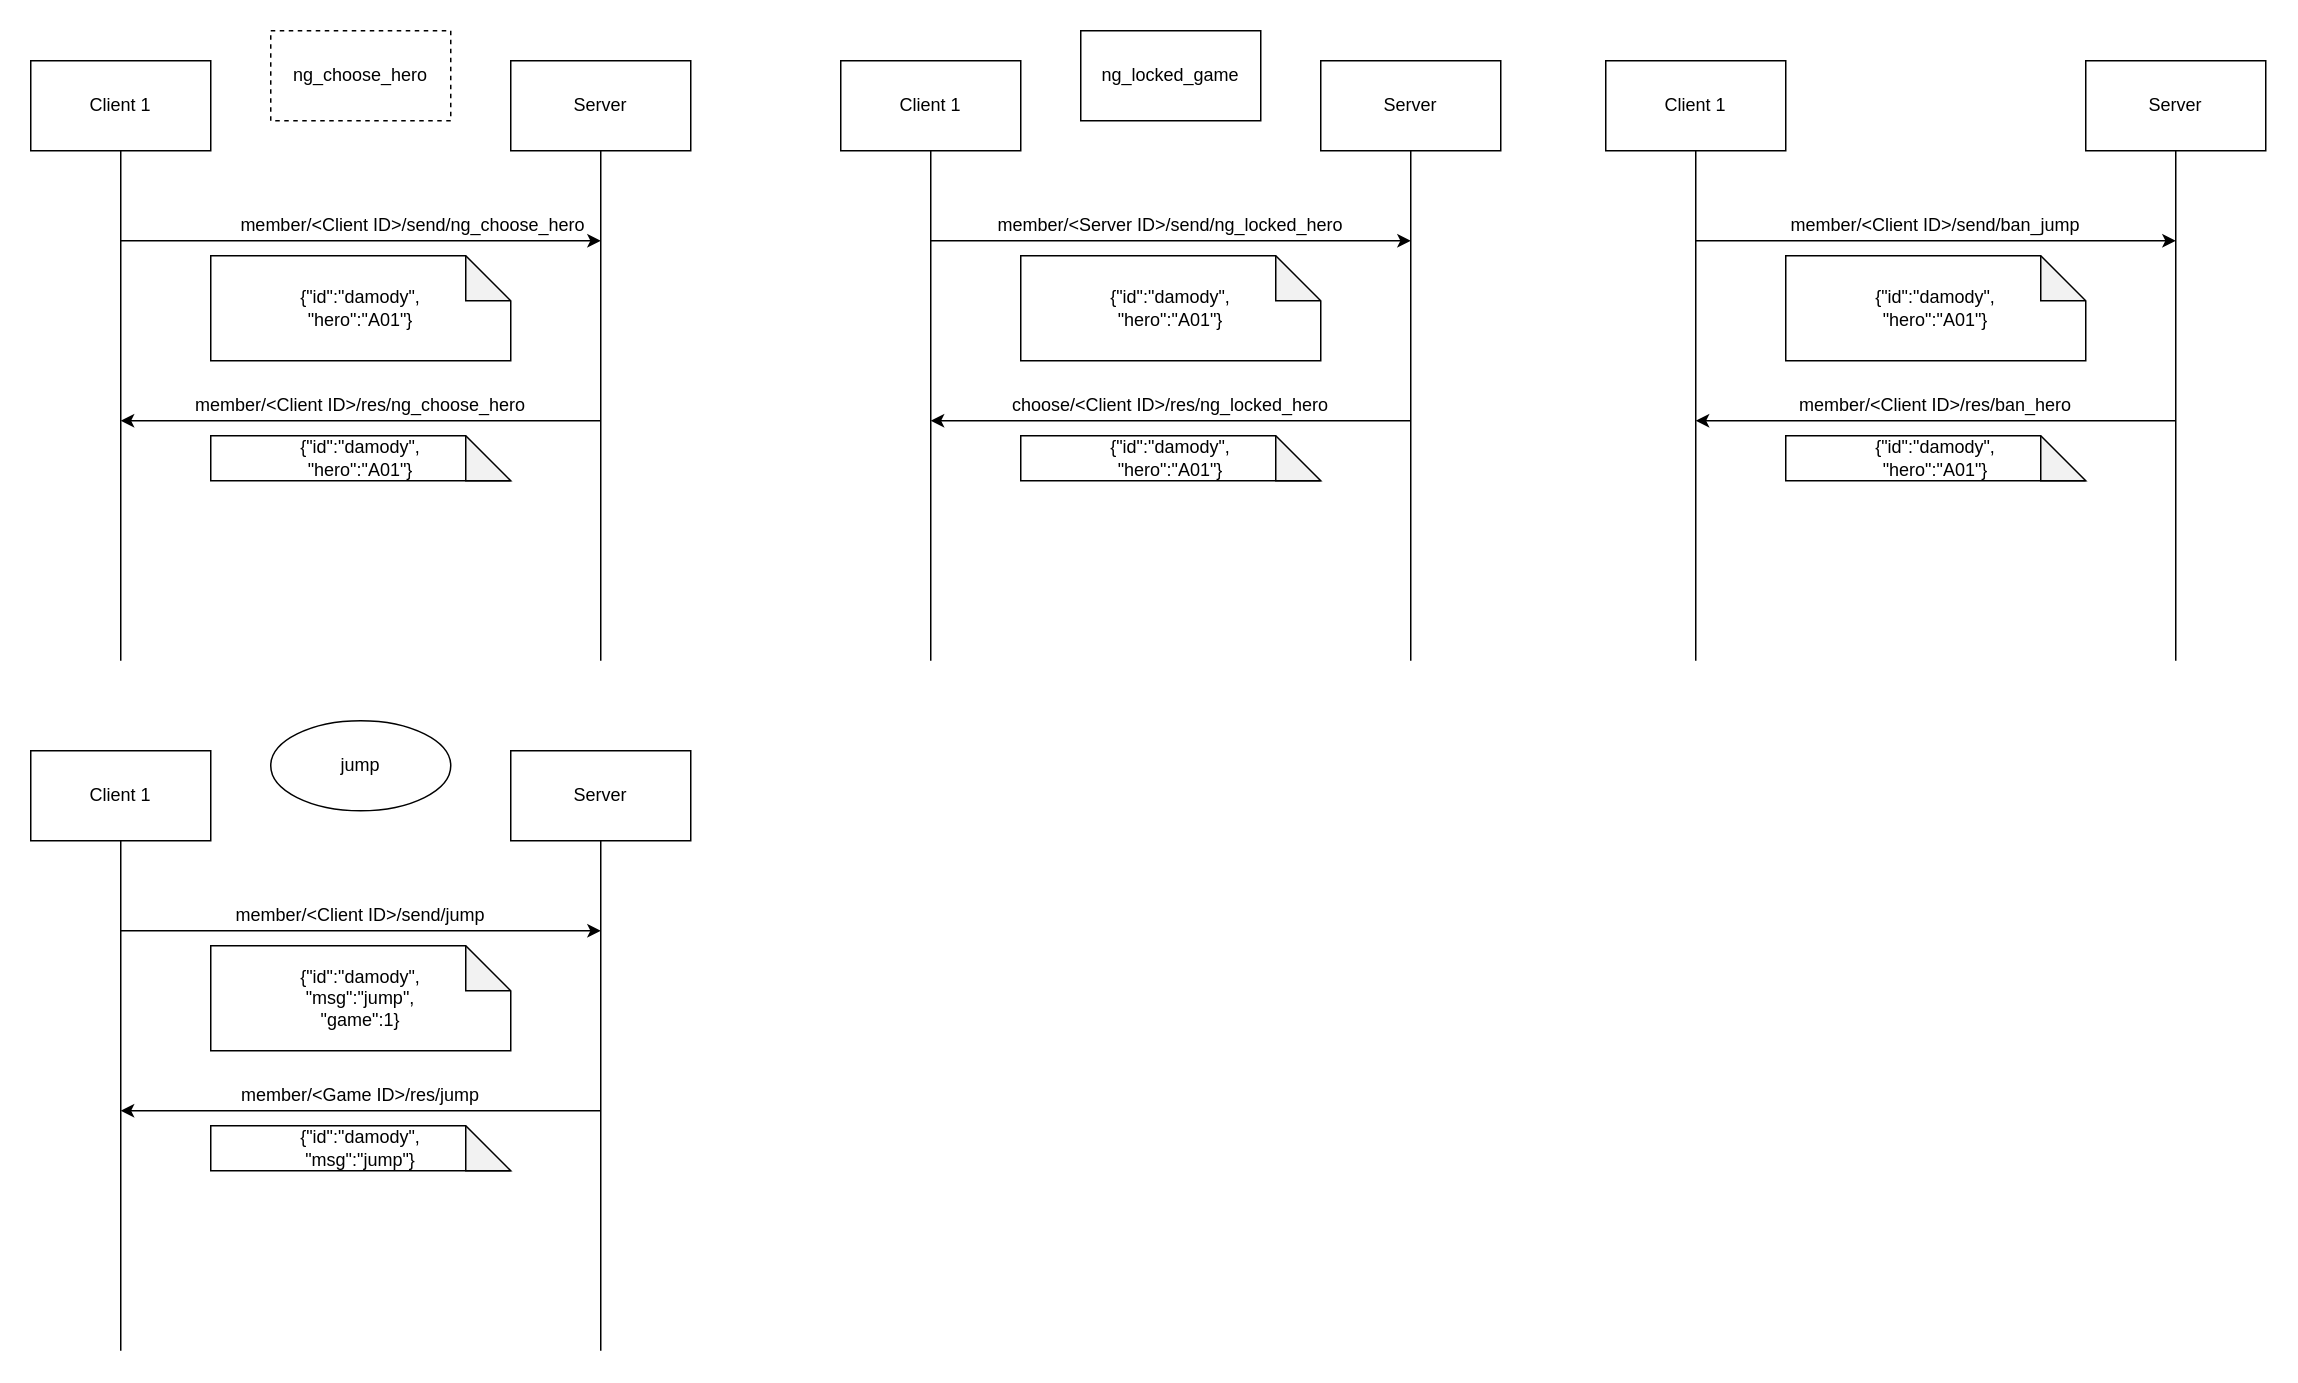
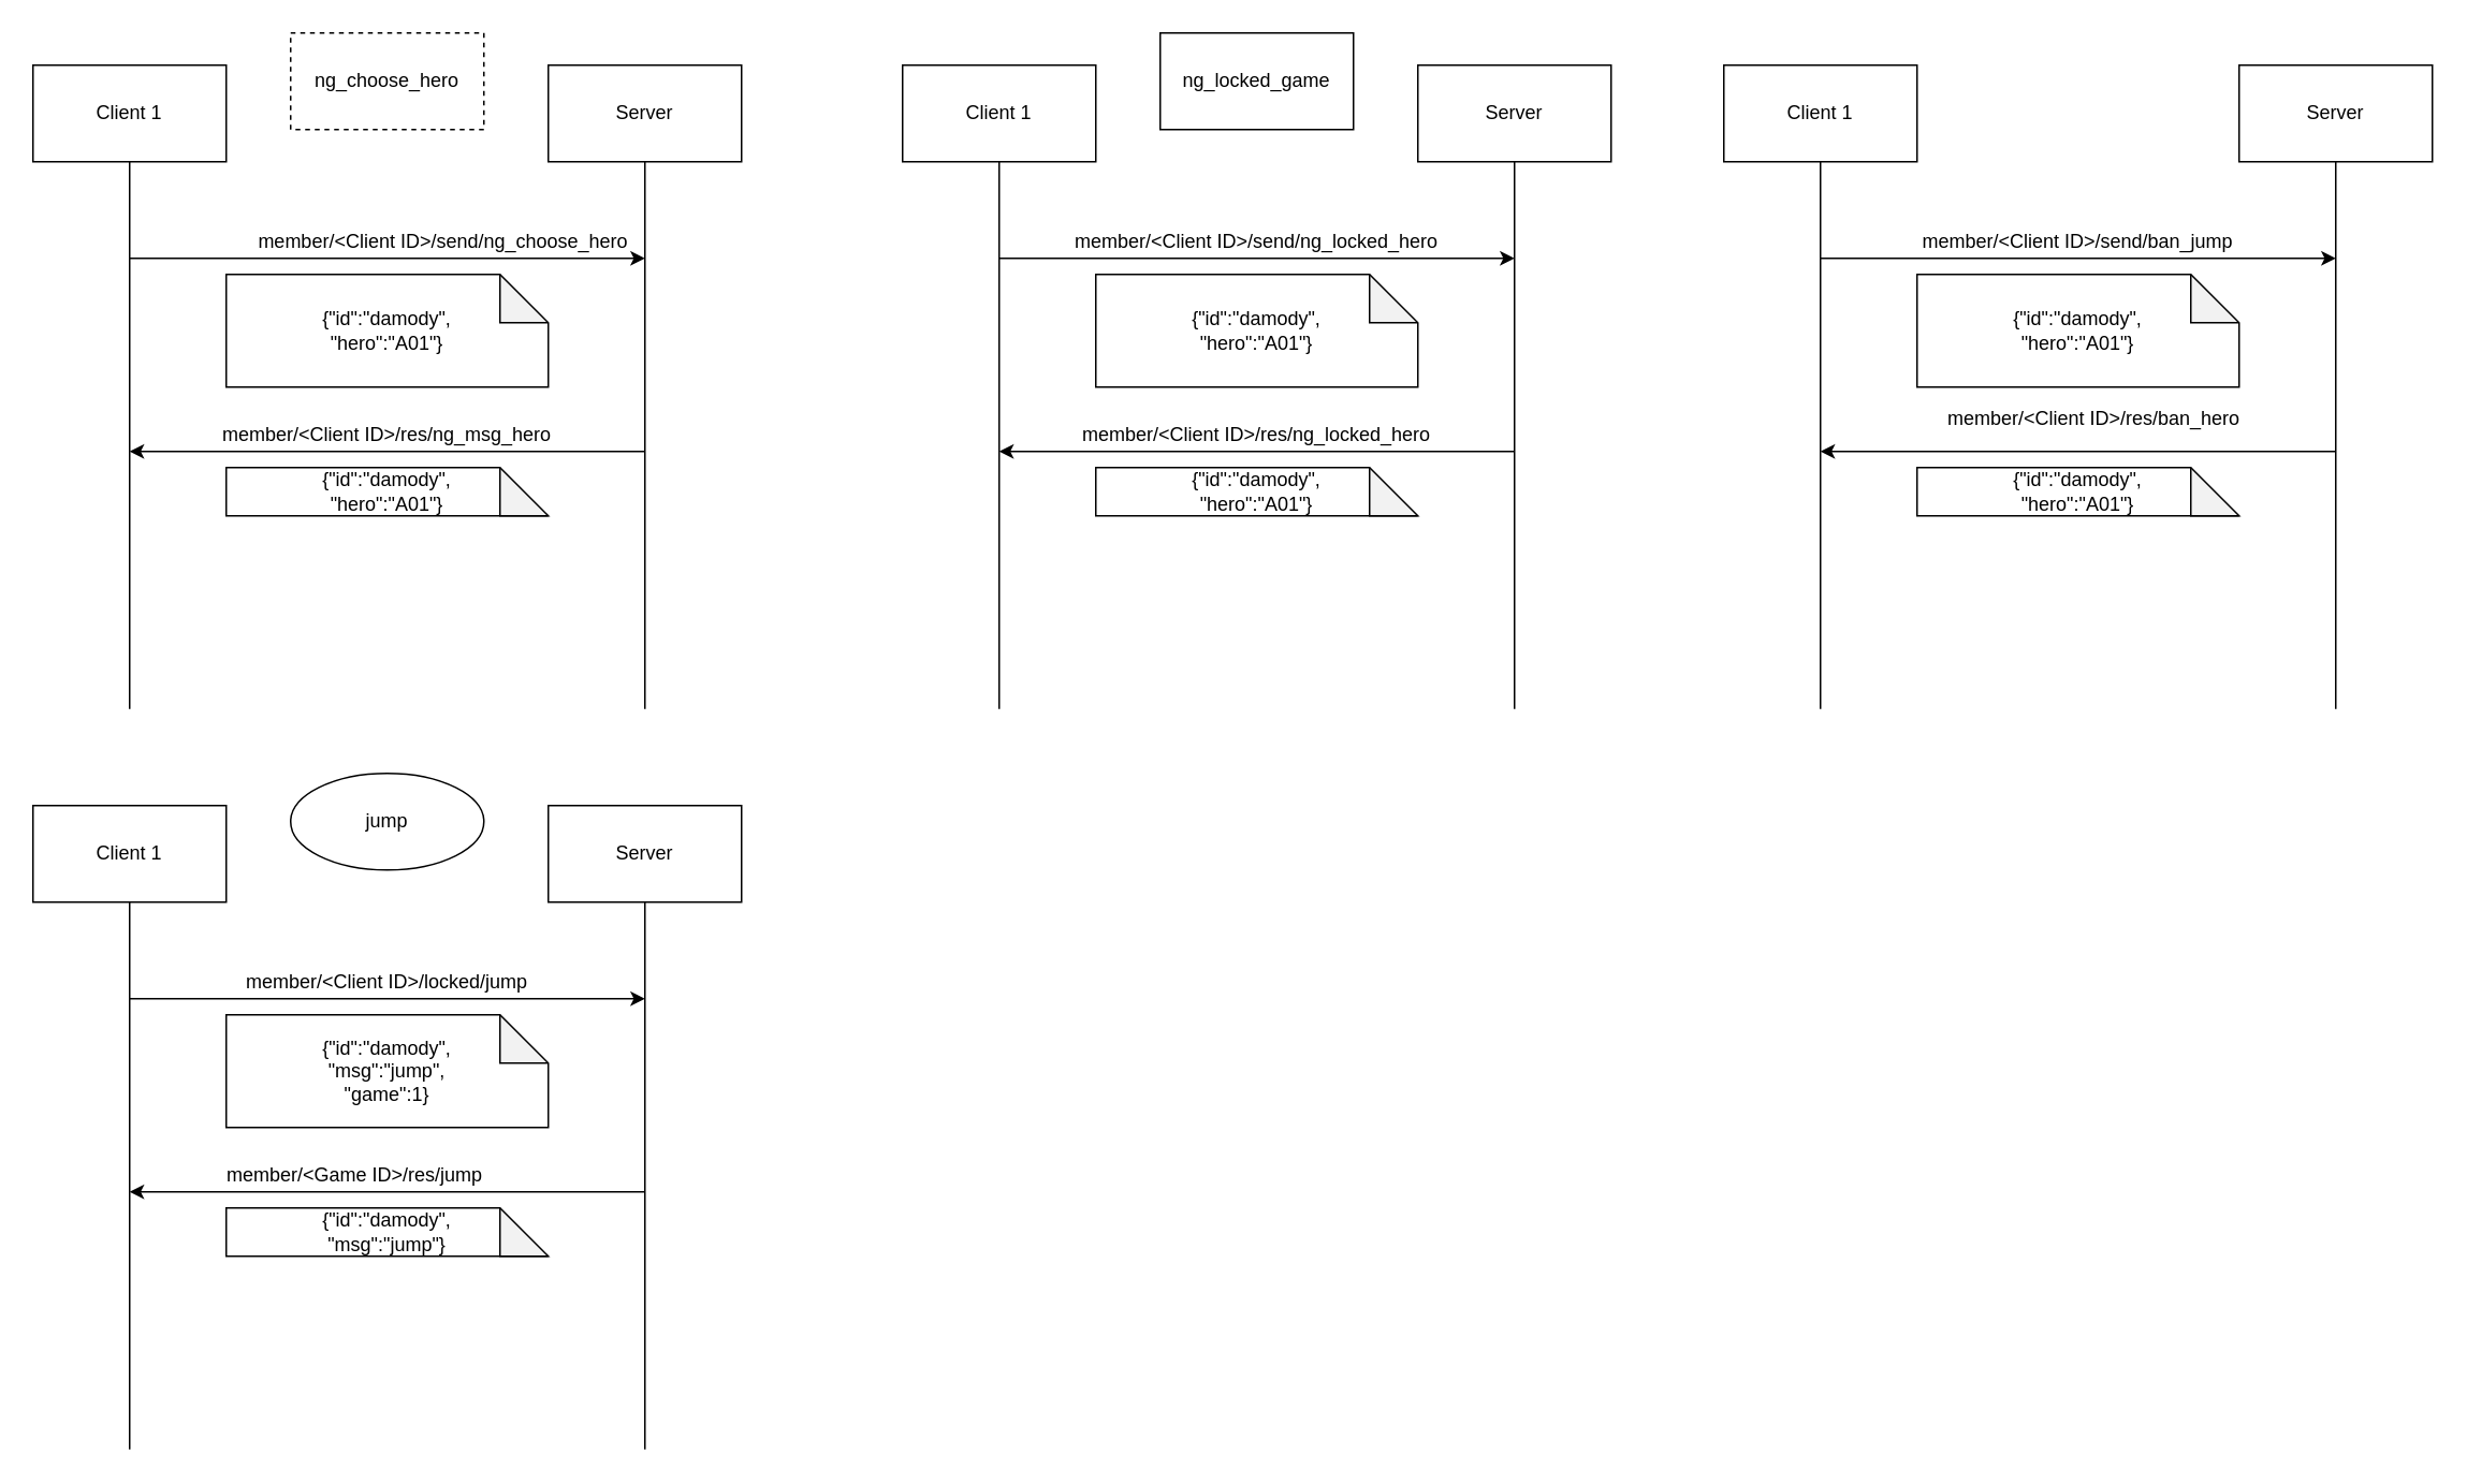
  <mxCell id="0" />
  <mxCell id="1" parent="0" />
  <mxCell id="2" value="Client 1" style="rounded=0;whiteSpace=wrap;html=1;" vertex="1" parent="1"><mxGeometry x="20" y="40" width="120" height="60" as="geometry" /></mxCell>
  <mxCell id="3" value="Server" style="rounded=0;whiteSpace=wrap;html=1;" vertex="1" parent="1"><mxGeometry x="340" y="40" width="120" height="60" as="geometry" /></mxCell>
  <mxCell id="4" value="" style="endArrow=none;html=1;entryX=0.5;entryY=1;entryDx=0;entryDy=0;" edge="1" parent="1" target="2"><mxGeometry width="50" height="50" relative="1" as="geometry"><mxPoint x="80" y="440" as="sourcePoint" /><mxPoint x="400" y="180" as="targetPoint" /></mxGeometry></mxCell>
  <mxCell id="5" value="" style="endArrow=none;html=1;entryX=0.5;entryY=1;entryDx=0;entryDy=0;" edge="1" parent="1" target="3"><mxGeometry width="50" height="50" relative="1" as="geometry"><mxPoint x="400" y="440" as="sourcePoint" /><mxPoint x="400" y="180" as="targetPoint" /></mxGeometry></mxCell>
  <mxCell id="6" value="" style="endArrow=classic;html=1;" edge="1" parent="1"><mxGeometry width="50" height="50" relative="1" as="geometry"><mxPoint x="80" y="160" as="sourcePoint" /><mxPoint x="400" y="160" as="targetPoint" /></mxGeometry></mxCell>
  <mxCell id="7" value="member/&amp;lt;Client ID&amp;gt;/send/ng_choose_hero" style="text;html=1;strokeColor=none;fillColor=none;align=center;verticalAlign=middle;whiteSpace=wrap;rounded=0;" vertex="1" parent="1"><mxGeometry x="150" y="140" width="250" height="20" as="geometry" /></mxCell>
  <mxCell id="8" value="{&quot;id&quot;:&quot;damody&quot;,&lt;br&gt;&quot;hero&quot;:&quot;A01&quot;}" style="shape=note;whiteSpace=wrap;html=1;backgroundOutline=1;darkOpacity=0.05;" vertex="1" parent="1"><mxGeometry x="140" y="170" width="200" height="70" as="geometry" /></mxCell>
  <mxCell id="9" value="" style="endArrow=classic;html=1;" edge="1" parent="1"><mxGeometry width="50" height="50" relative="1" as="geometry"><mxPoint x="400" y="280" as="sourcePoint" /><mxPoint x="80" y="280" as="targetPoint" /></mxGeometry></mxCell>
- <mxCell id="10" value="member/&amp;lt;Client ID&amp;gt;/res/ng_choose_hero" style="text;html=1;strokeColor=none;fillColor=none;align=center;verticalAlign=middle;whiteSpace=wrap;rounded=0;" vertex="1" parent="1"><mxGeometry x="115" y="260" width="250" height="20" as="geometry" /></mxCell>
+ <mxCell id="10" value="member/&amp;lt;Client ID&amp;gt;/res/ng_msg_hero" style="text;html=1;strokeColor=none;fillColor=none;align=center;verticalAlign=middle;whiteSpace=wrap;rounded=0;" vertex="1" parent="1"><mxGeometry x="115" y="260" width="250" height="20" as="geometry" /></mxCell>
  <mxCell id="11" value="{&quot;id&quot;:&quot;damody&quot;,&lt;br&gt;&quot;hero&quot;:&quot;A01&quot;}" style="shape=note;whiteSpace=wrap;html=1;backgroundOutline=1;darkOpacity=0.05;" vertex="1" parent="1"><mxGeometry x="140" y="290" width="200" height="30" as="geometry" /></mxCell>
  <mxCell id="12" value="ng_choose_hero" style="rounded=0;whiteSpace=wrap;html=1;dashed=1;" vertex="1" parent="1"><mxGeometry x="180" y="20" width="120" height="60" as="geometry" /></mxCell>
  <mxCell id="13" value="Client 1" style="rounded=0;whiteSpace=wrap;html=1;" vertex="1" parent="1"><mxGeometry x="560" y="40" width="120" height="60" as="geometry" /></mxCell>
  <mxCell id="14" value="Server" style="rounded=0;whiteSpace=wrap;html=1;" vertex="1" parent="1"><mxGeometry x="880" y="40" width="120" height="60" as="geometry" /></mxCell>
  <mxCell id="15" value="" style="endArrow=none;html=1;entryX=0.5;entryY=1;entryDx=0;entryDy=0;" edge="1" parent="1" target="13"><mxGeometry width="50" height="50" relative="1" as="geometry"><mxPoint x="620" y="440" as="sourcePoint" /><mxPoint x="940" y="180" as="targetPoint" /></mxGeometry></mxCell>
  <mxCell id="16" value="" style="endArrow=none;html=1;entryX=0.5;entryY=1;entryDx=0;entryDy=0;" edge="1" parent="1" target="14"><mxGeometry width="50" height="50" relative="1" as="geometry"><mxPoint x="940" y="440" as="sourcePoint" /><mxPoint x="940" y="180" as="targetPoint" /></mxGeometry></mxCell>
  <mxCell id="17" value="" style="endArrow=classic;html=1;" edge="1" parent="1"><mxGeometry width="50" height="50" relative="1" as="geometry"><mxPoint x="620" y="160" as="sourcePoint" /><mxPoint x="940" y="160" as="targetPoint" /></mxGeometry></mxCell>
- <mxCell id="18" value="member/&amp;lt;Server ID&amp;gt;/send/ng_locked_hero" style="text;html=1;strokeColor=none;fillColor=none;align=center;verticalAlign=middle;whiteSpace=wrap;rounded=0;" vertex="1" parent="1"><mxGeometry x="655" y="140" width="250" height="20" as="geometry" /></mxCell>
+ <mxCell id="18" value="member/&amp;lt;Client ID&amp;gt;/send/ng_locked_hero" style="text;html=1;strokeColor=none;fillColor=none;align=center;verticalAlign=middle;whiteSpace=wrap;rounded=0;" vertex="1" parent="1"><mxGeometry x="655" y="140" width="250" height="20" as="geometry" /></mxCell>
  <mxCell id="19" value="{&quot;id&quot;:&quot;damody&quot;,&lt;br&gt;&quot;hero&quot;:&quot;A01&quot;}" style="shape=note;whiteSpace=wrap;html=1;backgroundOutline=1;darkOpacity=0.05;" vertex="1" parent="1"><mxGeometry x="680" y="170" width="200" height="70" as="geometry" /></mxCell>
  <mxCell id="20" value="" style="endArrow=classic;html=1;" edge="1" parent="1"><mxGeometry width="50" height="50" relative="1" as="geometry"><mxPoint x="940" y="280" as="sourcePoint" /><mxPoint x="620" y="280" as="targetPoint" /></mxGeometry></mxCell>
- <mxCell id="21" value="choose/&amp;lt;Client ID&amp;gt;/res/ng_locked_hero" style="text;html=1;strokeColor=none;fillColor=none;align=center;verticalAlign=middle;whiteSpace=wrap;rounded=0;" vertex="1" parent="1"><mxGeometry x="655" y="260" width="250" height="20" as="geometry" /></mxCell>
+ <mxCell id="21" value="member/&amp;lt;Client ID&amp;gt;/res/ng_locked_hero" style="text;html=1;strokeColor=none;fillColor=none;align=center;verticalAlign=middle;whiteSpace=wrap;rounded=0;" vertex="1" parent="1"><mxGeometry x="655" y="260" width="250" height="20" as="geometry" /></mxCell>
  <mxCell id="22" value="{&quot;id&quot;:&quot;damody&quot;,&lt;br&gt;&quot;hero&quot;:&quot;A01&quot;}" style="shape=note;whiteSpace=wrap;html=1;backgroundOutline=1;darkOpacity=0.05;" vertex="1" parent="1"><mxGeometry x="680" y="290" width="200" height="30" as="geometry" /></mxCell>
  <mxCell id="23" value="ng_locked_game" style="rounded=0;whiteSpace=wrap;html=1;" vertex="1" parent="1"><mxGeometry x="720" y="20" width="120" height="60" as="geometry" /></mxCell>
  <mxCell id="24" value="Client 1" style="rounded=0;whiteSpace=wrap;html=1;" vertex="1" parent="1"><mxGeometry x="1070" y="40" width="120" height="60" as="geometry" /></mxCell>
  <mxCell id="25" value="Server" style="rounded=0;whiteSpace=wrap;html=1;" vertex="1" parent="1"><mxGeometry x="1390" y="40" width="120" height="60" as="geometry" /></mxCell>
  <mxCell id="26" value="" style="endArrow=none;html=1;entryX=0.5;entryY=1;entryDx=0;entryDy=0;" edge="1" parent="1" target="24"><mxGeometry width="50" height="50" relative="1" as="geometry"><mxPoint x="1130" y="440" as="sourcePoint" /><mxPoint x="1450" y="180" as="targetPoint" /></mxGeometry></mxCell>
  <mxCell id="27" value="" style="endArrow=none;html=1;entryX=0.5;entryY=1;entryDx=0;entryDy=0;" edge="1" parent="1" target="25"><mxGeometry width="50" height="50" relative="1" as="geometry"><mxPoint x="1450" y="440" as="sourcePoint" /><mxPoint x="1450" y="180" as="targetPoint" /></mxGeometry></mxCell>
  <mxCell id="28" value="" style="endArrow=classic;html=1;" edge="1" parent="1"><mxGeometry width="50" height="50" relative="1" as="geometry"><mxPoint x="1130" y="160" as="sourcePoint" /><mxPoint x="1450" y="160" as="targetPoint" /></mxGeometry></mxCell>
  <mxCell id="29" value="member/&amp;lt;Client ID&amp;gt;/send/ban_jump" style="text;html=1;strokeColor=none;fillColor=none;align=center;verticalAlign=middle;whiteSpace=wrap;rounded=0;" vertex="1" parent="1"><mxGeometry x="1165" y="140" width="250" height="20" as="geometry" /></mxCell>
  <mxCell id="30" value="{&quot;id&quot;:&quot;damody&quot;,&lt;br&gt;&quot;hero&quot;:&quot;A01&quot;}" style="shape=note;whiteSpace=wrap;html=1;backgroundOutline=1;darkOpacity=0.05;" vertex="1" parent="1"><mxGeometry x="1190" y="170" width="200" height="70" as="geometry" /></mxCell>
  <mxCell id="31" value="" style="endArrow=classic;html=1;" edge="1" parent="1"><mxGeometry width="50" height="50" relative="1" as="geometry"><mxPoint x="1450" y="280" as="sourcePoint" /><mxPoint x="1130" y="280" as="targetPoint" /></mxGeometry></mxCell>
- <mxCell id="32" value="member/&amp;lt;Client ID&amp;gt;/res/ban_hero" style="text;html=1;strokeColor=none;fillColor=none;align=center;verticalAlign=middle;whiteSpace=wrap;rounded=0;" vertex="1" parent="1"><mxGeometry x="1165" y="260" width="250" height="20" as="geometry" /></mxCell>
+ <mxCell id="32" value="member/&amp;lt;Client ID&amp;gt;/res/ban_hero" style="text;html=1;strokeColor=none;fillColor=none;align=center;verticalAlign=middle;whiteSpace=wrap;rounded=0;" vertex="1" parent="1"><mxGeometry x="1175" y="250" width="250" height="20" as="geometry" /></mxCell>
  <mxCell id="33" value="{&quot;id&quot;:&quot;damody&quot;,&lt;br&gt;&quot;hero&quot;:&quot;A01&quot;}" style="shape=note;whiteSpace=wrap;html=1;backgroundOutline=1;darkOpacity=0.05;" vertex="1" parent="1"><mxGeometry x="1190" y="290" width="200" height="30" as="geometry" /></mxCell>
  <mxCell id="34" value="Client 1" style="rounded=0;whiteSpace=wrap;html=1;" vertex="1" parent="1"><mxGeometry x="20" y="500" width="120" height="60" as="geometry" /></mxCell>
  <mxCell id="35" value="Server" style="rounded=0;whiteSpace=wrap;html=1;" vertex="1" parent="1"><mxGeometry x="340" y="500" width="120" height="60" as="geometry" /></mxCell>
  <mxCell id="36" value="" style="endArrow=none;html=1;entryX=0.5;entryY=1;entryDx=0;entryDy=0;" edge="1" parent="1" target="34"><mxGeometry width="50" height="50" relative="1" as="geometry"><mxPoint x="80" y="900" as="sourcePoint" /><mxPoint x="400" y="640" as="targetPoint" /></mxGeometry></mxCell>
  <mxCell id="37" value="" style="endArrow=none;html=1;entryX=0.5;entryY=1;entryDx=0;entryDy=0;" edge="1" parent="1" target="35"><mxGeometry width="50" height="50" relative="1" as="geometry"><mxPoint x="400" y="900" as="sourcePoint" /><mxPoint x="400" y="640" as="targetPoint" /></mxGeometry></mxCell>
  <mxCell id="38" value="" style="endArrow=classic;html=1;" edge="1" parent="1"><mxGeometry width="50" height="50" relative="1" as="geometry"><mxPoint x="80" y="620" as="sourcePoint" /><mxPoint x="400" y="620" as="targetPoint" /></mxGeometry></mxCell>
- <mxCell id="39" value="member/&amp;lt;Client ID&amp;gt;/send/jump" style="text;html=1;strokeColor=none;fillColor=none;align=center;verticalAlign=middle;whiteSpace=wrap;rounded=0;" vertex="1" parent="1"><mxGeometry x="115" y="600" width="250" height="20" as="geometry" /></mxCell>
+ <mxCell id="39" value="member/&amp;lt;Client ID&amp;gt;/locked/jump" style="text;html=1;strokeColor=none;fillColor=none;align=center;verticalAlign=middle;whiteSpace=wrap;rounded=0;" vertex="1" parent="1"><mxGeometry x="115" y="600" width="250" height="20" as="geometry" /></mxCell>
  <mxCell id="40" value="{&quot;id&quot;:&quot;damody&quot;,&lt;br&gt;&quot;msg&quot;:&quot;jump&quot;,&lt;br&gt;&quot;game&quot;:1}" style="shape=note;whiteSpace=wrap;html=1;backgroundOutline=1;darkOpacity=0.05;" vertex="1" parent="1"><mxGeometry x="140" y="630" width="200" height="70" as="geometry" /></mxCell>
  <mxCell id="41" value="" style="endArrow=classic;html=1;" edge="1" parent="1"><mxGeometry width="50" height="50" relative="1" as="geometry"><mxPoint x="400" y="740" as="sourcePoint" /><mxPoint x="80" y="740" as="targetPoint" /></mxGeometry></mxCell>
- <mxCell id="42" value="member/&amp;lt;Game ID&amp;gt;/res/jump" style="text;html=1;strokeColor=none;fillColor=none;align=center;verticalAlign=middle;whiteSpace=wrap;rounded=0;" vertex="1" parent="1"><mxGeometry x="115" y="720" width="250" height="20" as="geometry" /></mxCell>
+ <mxCell id="42" value="member/&amp;lt;Game ID&amp;gt;/res/jump" style="text;html=1;strokeColor=none;fillColor=none;align=center;verticalAlign=middle;whiteSpace=wrap;rounded=0;" vertex="1" parent="1"><mxGeometry x="95" y="720" width="250" height="20" as="geometry" /></mxCell>
  <mxCell id="43" value="{&quot;id&quot;:&quot;damody&quot;,&lt;br&gt;&quot;msg&quot;:&quot;jump&quot;}" style="shape=note;whiteSpace=wrap;html=1;backgroundOutline=1;darkOpacity=0.05;" vertex="1" parent="1"><mxGeometry x="140" y="750" width="200" height="30" as="geometry" /></mxCell>
  <mxCell id="44" value="jump" style="ellipse;whiteSpace=wrap;html=1;" vertex="1" parent="1"><mxGeometry x="180" y="480" width="120" height="60" as="geometry" /></mxCell>
